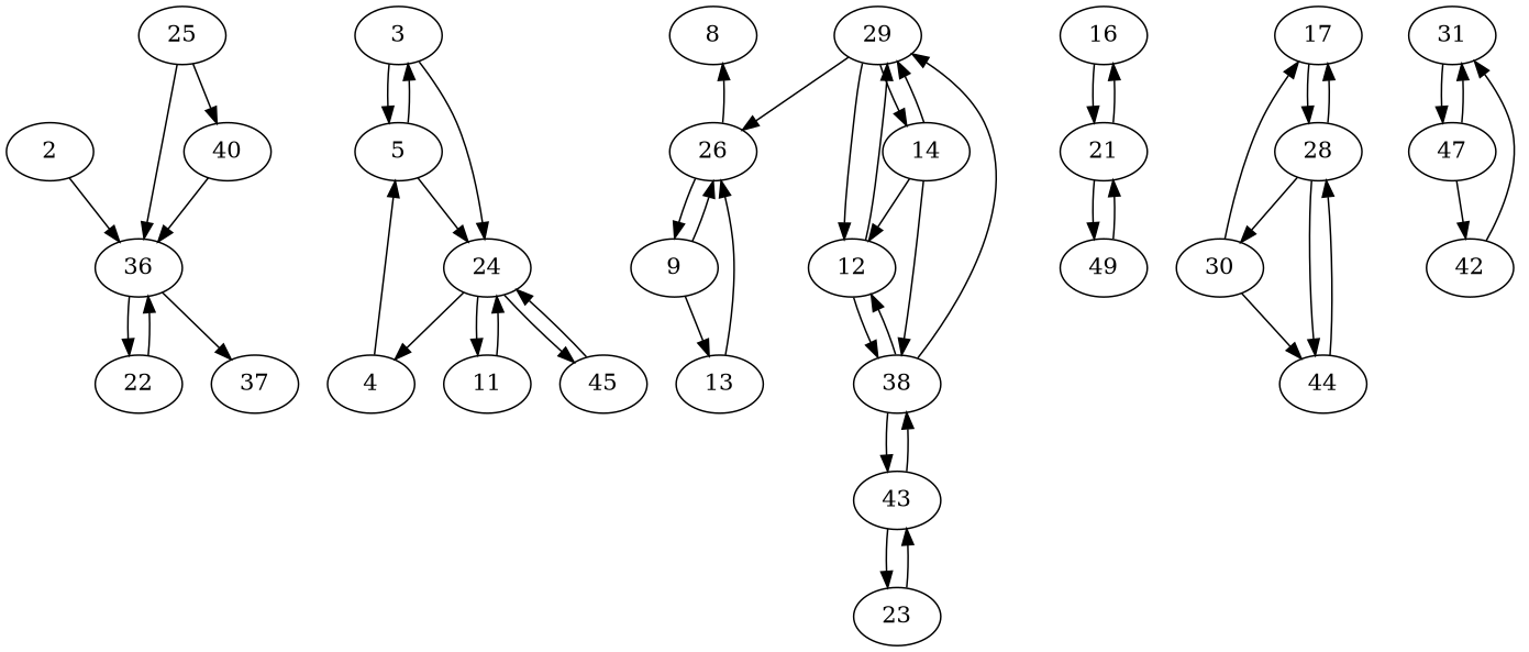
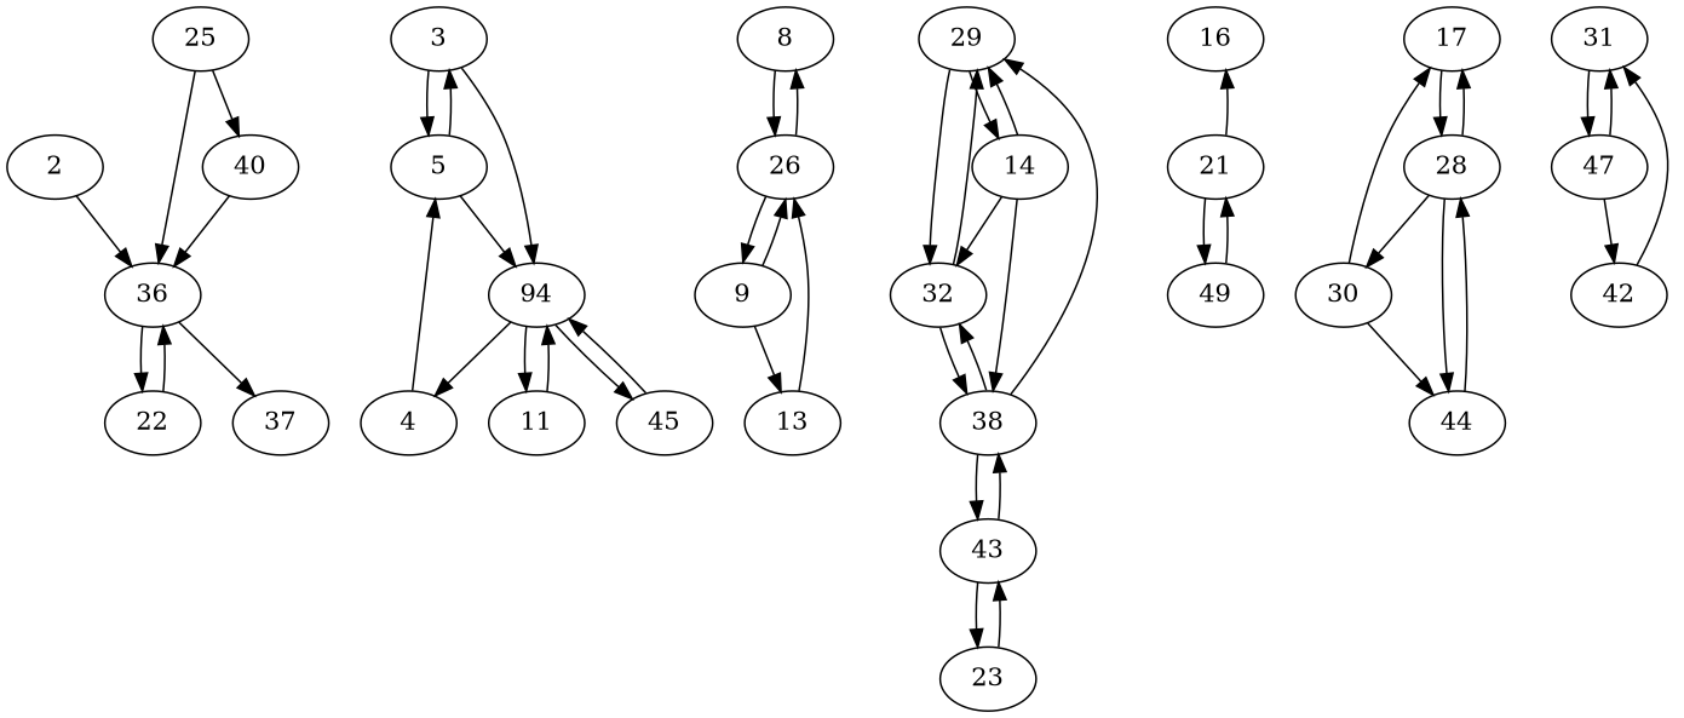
  digraph {
    2
    36
    22
    37
    25
    40
    3
    5
-   24
+   24 [label=94]
    4
    11
    45
    8
    26
    9
    13
-   12
+   12 [label=32]
    29
    38
    14
    43
    23
    16
    21
    49
    17
    28
    30
    44
    31
    47
    42
    2 -> 36
    36 -> 22
    36 -> 37
    22 -> 36
    25 -> 36
    25 -> 40
    40 -> 36
    3 -> 5
    3 -> 24
    5 -> 3
    5 -> 24
    24 -> 4
    24 -> 11
    24 -> 45
    4 -> 5
    11 -> 24
    45 -> 24
-   29 -> 26
+   8 -> 26
    26 -> 8
    26 -> 9
    9 -> 26
    9 -> 13
    13 -> 26
    12 -> 29
    12 -> 38
    29 -> 12
    29 -> 14
    38 -> 12
    38 -> 29
    38 -> 43
    14 -> 12
    14 -> 29
    14 -> 38
    43 -> 38
    43 -> 23
    23 -> 43
-   16 -> 21
    21 -> 16
    21 -> 49
    49 -> 21
    17 -> 28
    28 -> 17
    28 -> 30
    28 -> 44
    30 -> 17
    30 -> 44
    44 -> 28
    31 -> 47
    47 -> 31
    47 -> 42
    42 -> 31
  }
